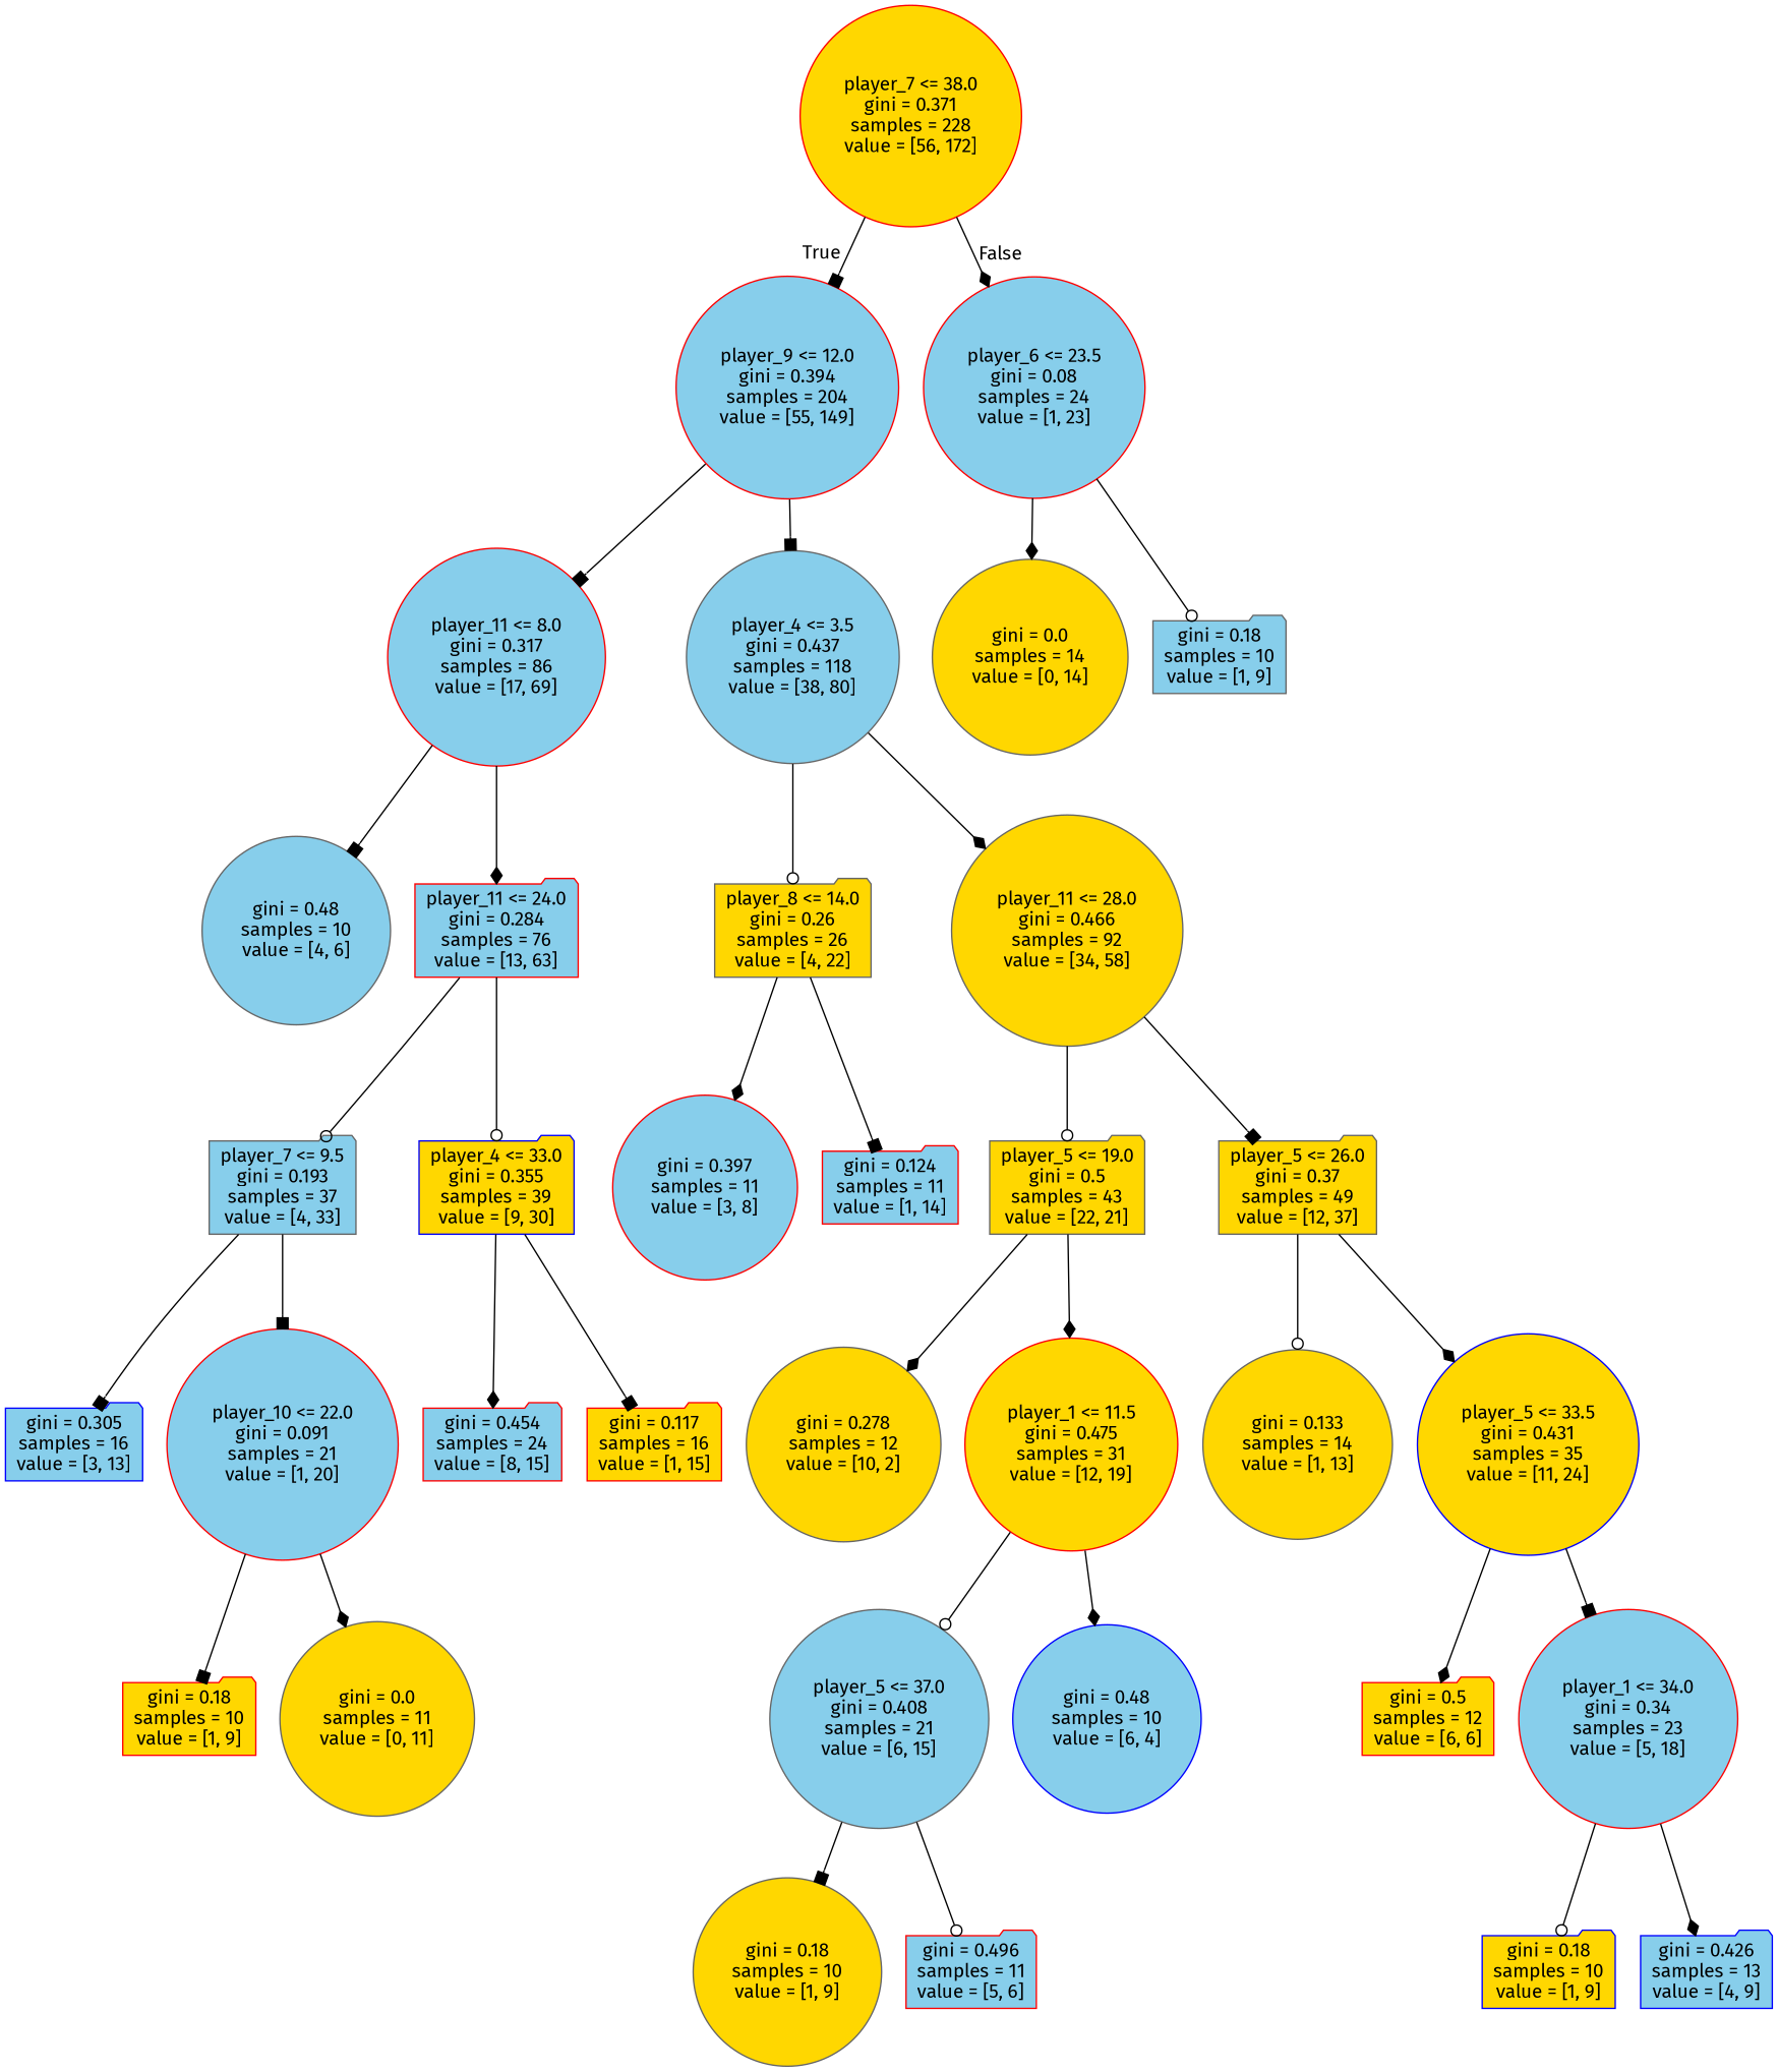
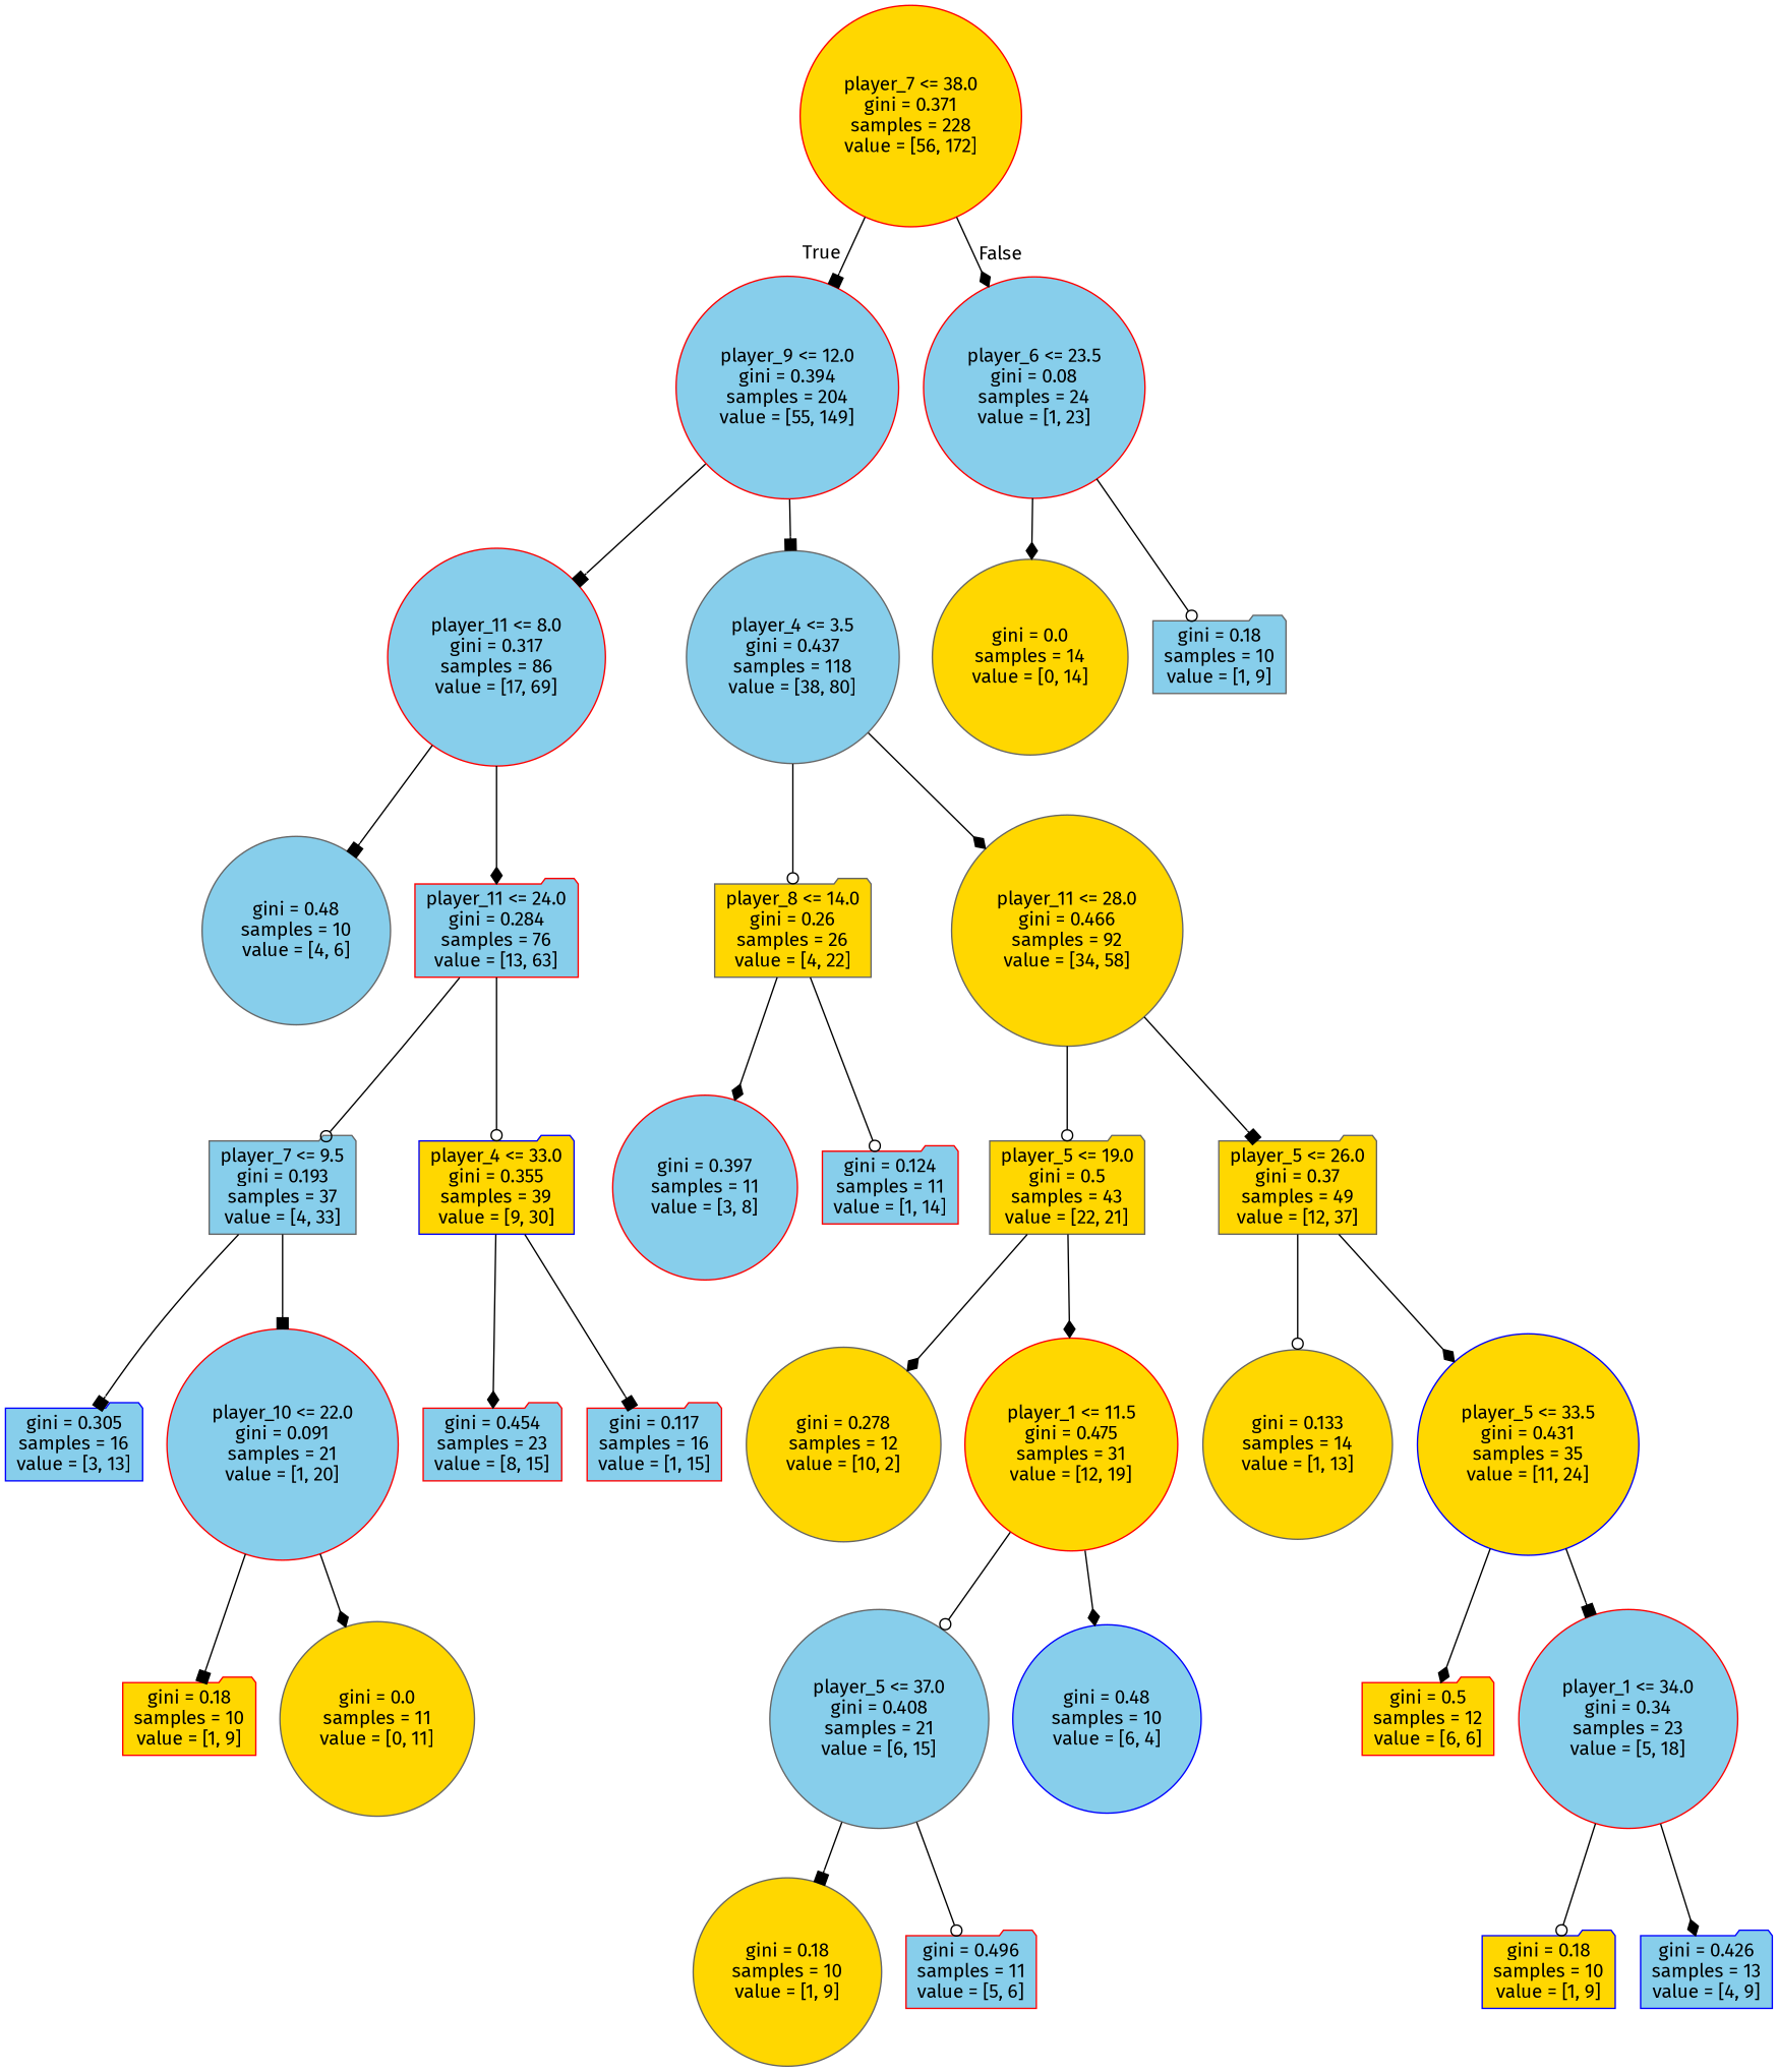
  digraph {
    fontname="Fira Sans"
    node [color=red fillcolor=skyblue fontname="Fira Sans" shape=circle style=filled]
    edge [arrowhead=diamond fontname="Fira Sans"]
    n1 [fillcolor=gold label="player_7 <= 38.0\ngini = 0.371\nsamples = 228\nvalue = [56, 172]"]
    n2 [label="player_9 <= 12.0\ngini = 0.394\nsamples = 204\nvalue = [55, 149]"]
    n3 [label="player_6 <= 23.5\ngini = 0.08\nsamples = 24\nvalue = [1, 23]"]
    n4 [label="player_11 <= 8.0\ngini = 0.317\nsamples = 86\nvalue = [17, 69]"]
    n5 [color=gray40 label="player_4 <= 3.5\ngini = 0.437\nsamples = 118\nvalue = [38, 80]"]
    n6 [color=gray40 fillcolor=gold label="gini = 0.0\nsamples = 14\nvalue = [0, 14]"]
    n7 [color=gray40 label="gini = 0.18\nsamples = 10\nvalue = [1, 9]" shape=folder]
    n8 [color=gray40 label="gini = 0.48\nsamples = 10\nvalue = [4, 6]"]
    n9 [label="player_11 <= 24.0\ngini = 0.284\nsamples = 76\nvalue = [13, 63]" shape=folder]
    n10 [color=gray40 fillcolor=gold label="player_8 <= 14.0\ngini = 0.26\nsamples = 26\nvalue = [4, 22]" shape=folder]
    n11 [color=gray40 fillcolor=gold label="player_11 <= 28.0\ngini = 0.466\nsamples = 92\nvalue = [34, 58]"]
    n12 [color=gray40 label="player_7 <= 9.5\ngini = 0.193\nsamples = 37\nvalue = [4, 33]" shape=folder]
    n13 [color=blue fillcolor=gold label="player_4 <= 33.0\ngini = 0.355\nsamples = 39\nvalue = [9, 30]" shape=folder]
    n14 [color=blue label="gini = 0.305\nsamples = 16\nvalue = [3, 13]" shape=folder]
    n15 [label="player_10 <= 22.0\ngini = 0.091\nsamples = 21\nvalue = [1, 20]"]
-   n16 [label="gini = 0.454\nsamples = 24\nvalue = [8, 15]" shape=folder]
-   n17 [fillcolor=gold label="gini = 0.117\nsamples = 16\nvalue = [1, 15]" shape=folder]
+   n16 [label="gini = 0.454\nsamples = 23\nvalue = [8, 15]" shape=folder]
+   n17 [label="gini = 0.117\nsamples = 16\nvalue = [1, 15]" shape=folder]
    n18 [fillcolor=gold label="gini = 0.18\nsamples = 10\nvalue = [1, 9]" shape=folder]
    n19 [color=gray40 fillcolor=gold label="gini = 0.0\nsamples = 11\nvalue = [0, 11]"]
    n20 [label="gini = 0.397\nsamples = 11\nvalue = [3, 8]"]
    n21 [label="gini = 0.124\nsamples = 11\nvalue = [1, 14]" shape=folder]
    n22 [color=gray40 fillcolor=gold label="player_5 <= 19.0\ngini = 0.5\nsamples = 43\nvalue = [22, 21]" shape=folder]
    n23 [color=gray40 fillcolor=gold label="player_5 <= 26.0\ngini = 0.37\nsamples = 49\nvalue = [12, 37]" shape=folder]
    n24 [color=gray40 fillcolor=gold label="gini = 0.278\nsamples = 12\nvalue = [10, 2]"]
    n25 [fillcolor=gold label="player_1 <= 11.5\ngini = 0.475\nsamples = 31\nvalue = [12, 19]"]
    n26 [color=gray40 fillcolor=gold label="gini = 0.133\nsamples = 14\nvalue = [1, 13]"]
    n27 [color=blue fillcolor=gold label="player_5 <= 33.5\ngini = 0.431\nsamples = 35\nvalue = [11, 24]"]
    n28 [color=gray40 label="player_5 <= 37.0\ngini = 0.408\nsamples = 21\nvalue = [6, 15]"]
    n29 [color=blue label="gini = 0.48\nsamples = 10\nvalue = [6, 4]"]
    n30 [color=gray40 fillcolor=gold label="gini = 0.18\nsamples = 10\nvalue = [1, 9]"]
    n31 [label="gini = 0.496\nsamples = 11\nvalue = [5, 6]" shape=folder]
    n32 [fillcolor=gold label="gini = 0.5\nsamples = 12\nvalue = [6, 6]" shape=folder]
    n33 [label="player_1 <= 34.0\ngini = 0.34\nsamples = 23\nvalue = [5, 18]"]
    n34 [color=blue fillcolor=gold label="gini = 0.18\nsamples = 10\nvalue = [1, 9]" shape=folder]
    n35 [color=blue label="gini = 0.426\nsamples = 13\nvalue = [4, 9]" shape=folder]
    n1 -> n2 [arrowhead=box headlabel=True labelangle=45 labeldistance=2.5]
    n1 -> n3 [headlabel=False labelangle=-45 labeldistance=2.5]
    n2 -> n4 [arrowhead=box]
    n2 -> n5 [arrowhead=box]
    n3 -> n6
    n3 -> n7 [arrowhead=odot]
    n4 -> n8 [arrowhead=box]
    n4 -> n9
    n5 -> n10 [arrowhead=odot]
    n5 -> n11
    n9 -> n12 [arrowhead=odot]
    n9 -> n13 [arrowhead=odot]
    n10 -> n20
-   n10 -> n21 [arrowhead=box]
+   n10 -> n21 [arrowhead=odot]
    n11 -> n22 [arrowhead=odot]
    n11 -> n23 [arrowhead=box]
    n12 -> n14 [arrowhead=box]
    n12 -> n15 [arrowhead=box]
    n13 -> n16
    n13 -> n17 [arrowhead=box]
    n15 -> n18 [arrowhead=box]
    n15 -> n19
    n22 -> n24
    n22 -> n25
    n23 -> n26 [arrowhead=odot]
    n23 -> n27
    n25 -> n28 [arrowhead=odot]
    n25 -> n29
    n27 -> n32
    n27 -> n33 [arrowhead=box]
    n28 -> n30 [arrowhead=box]
    n28 -> n31 [arrowhead=odot]
    n33 -> n34 [arrowhead=odot]
    n33 -> n35
  }
